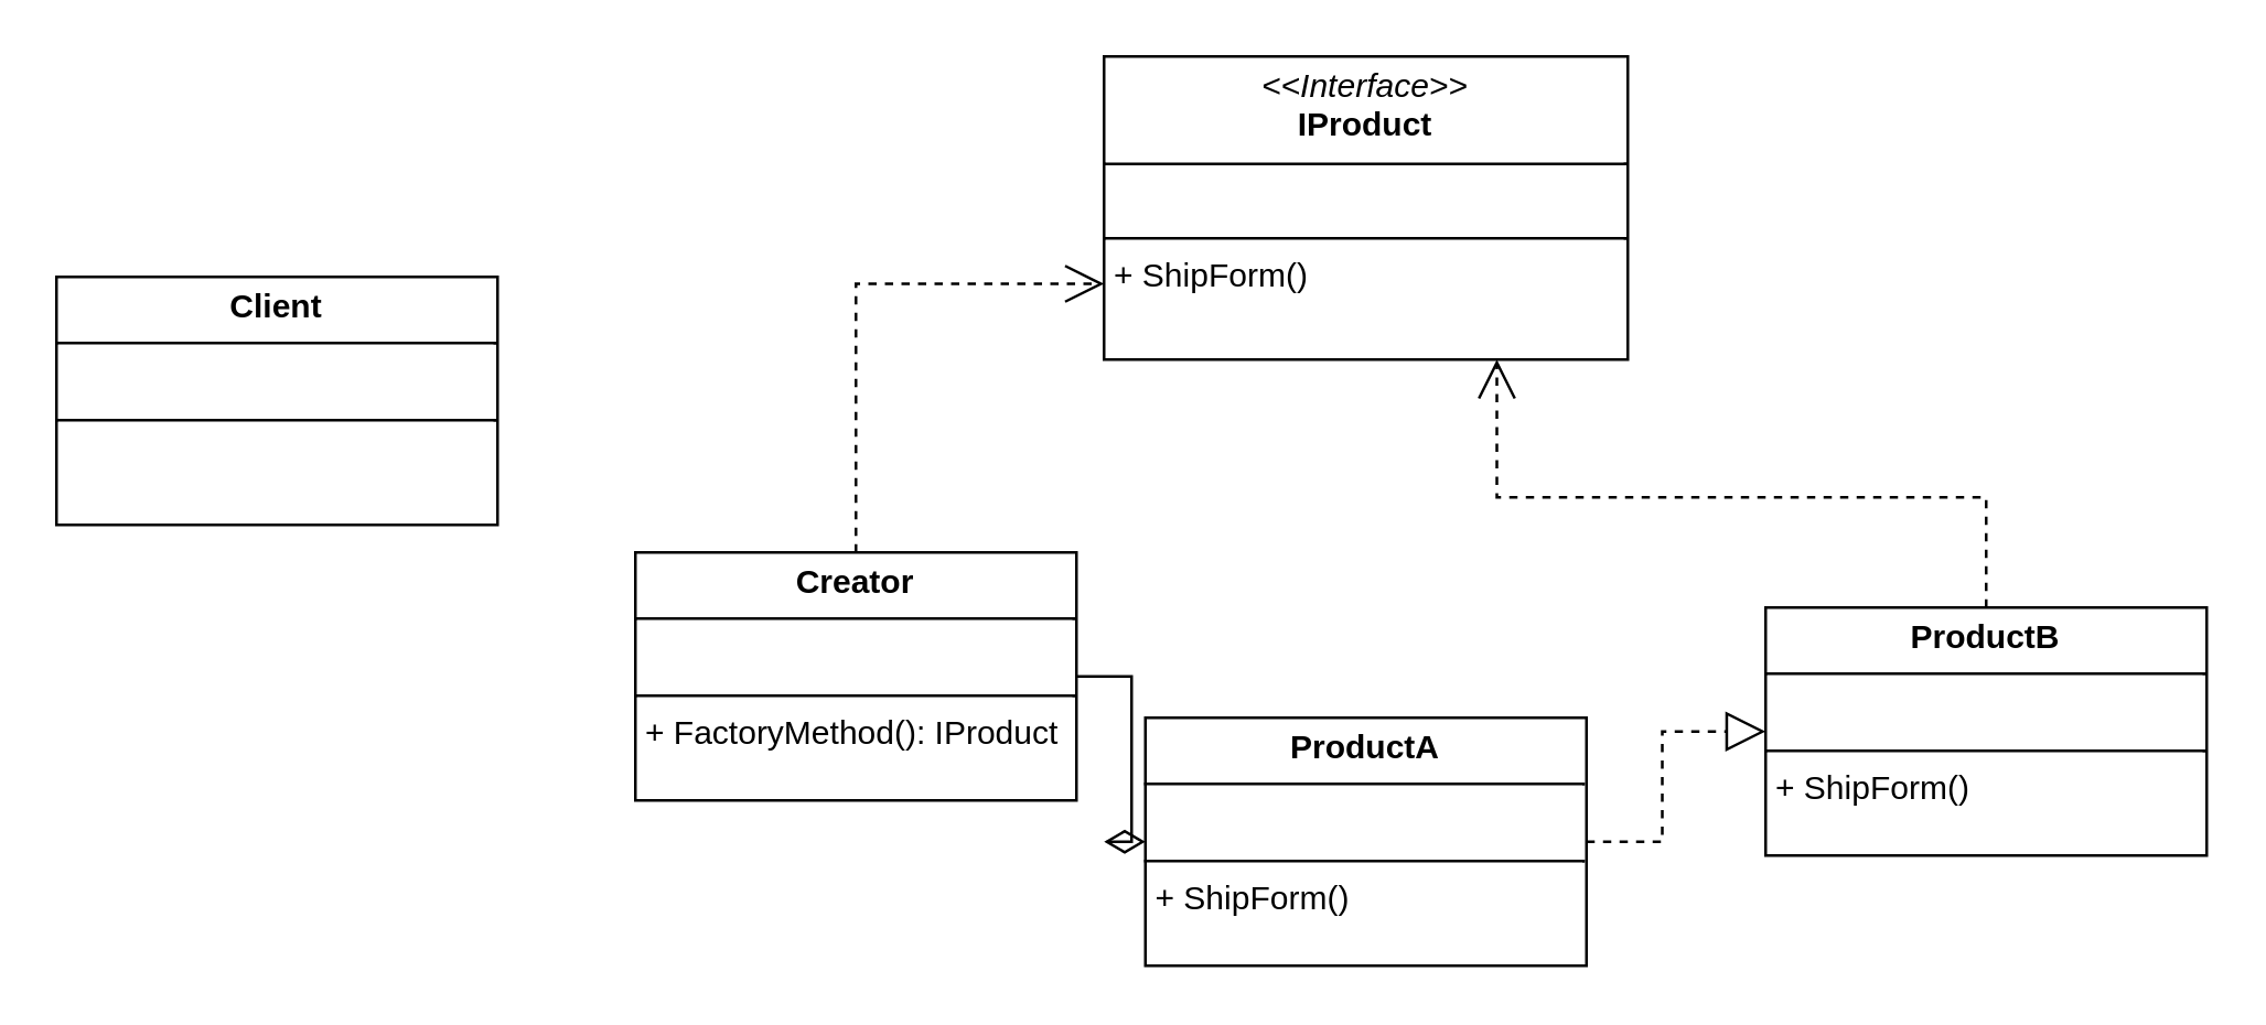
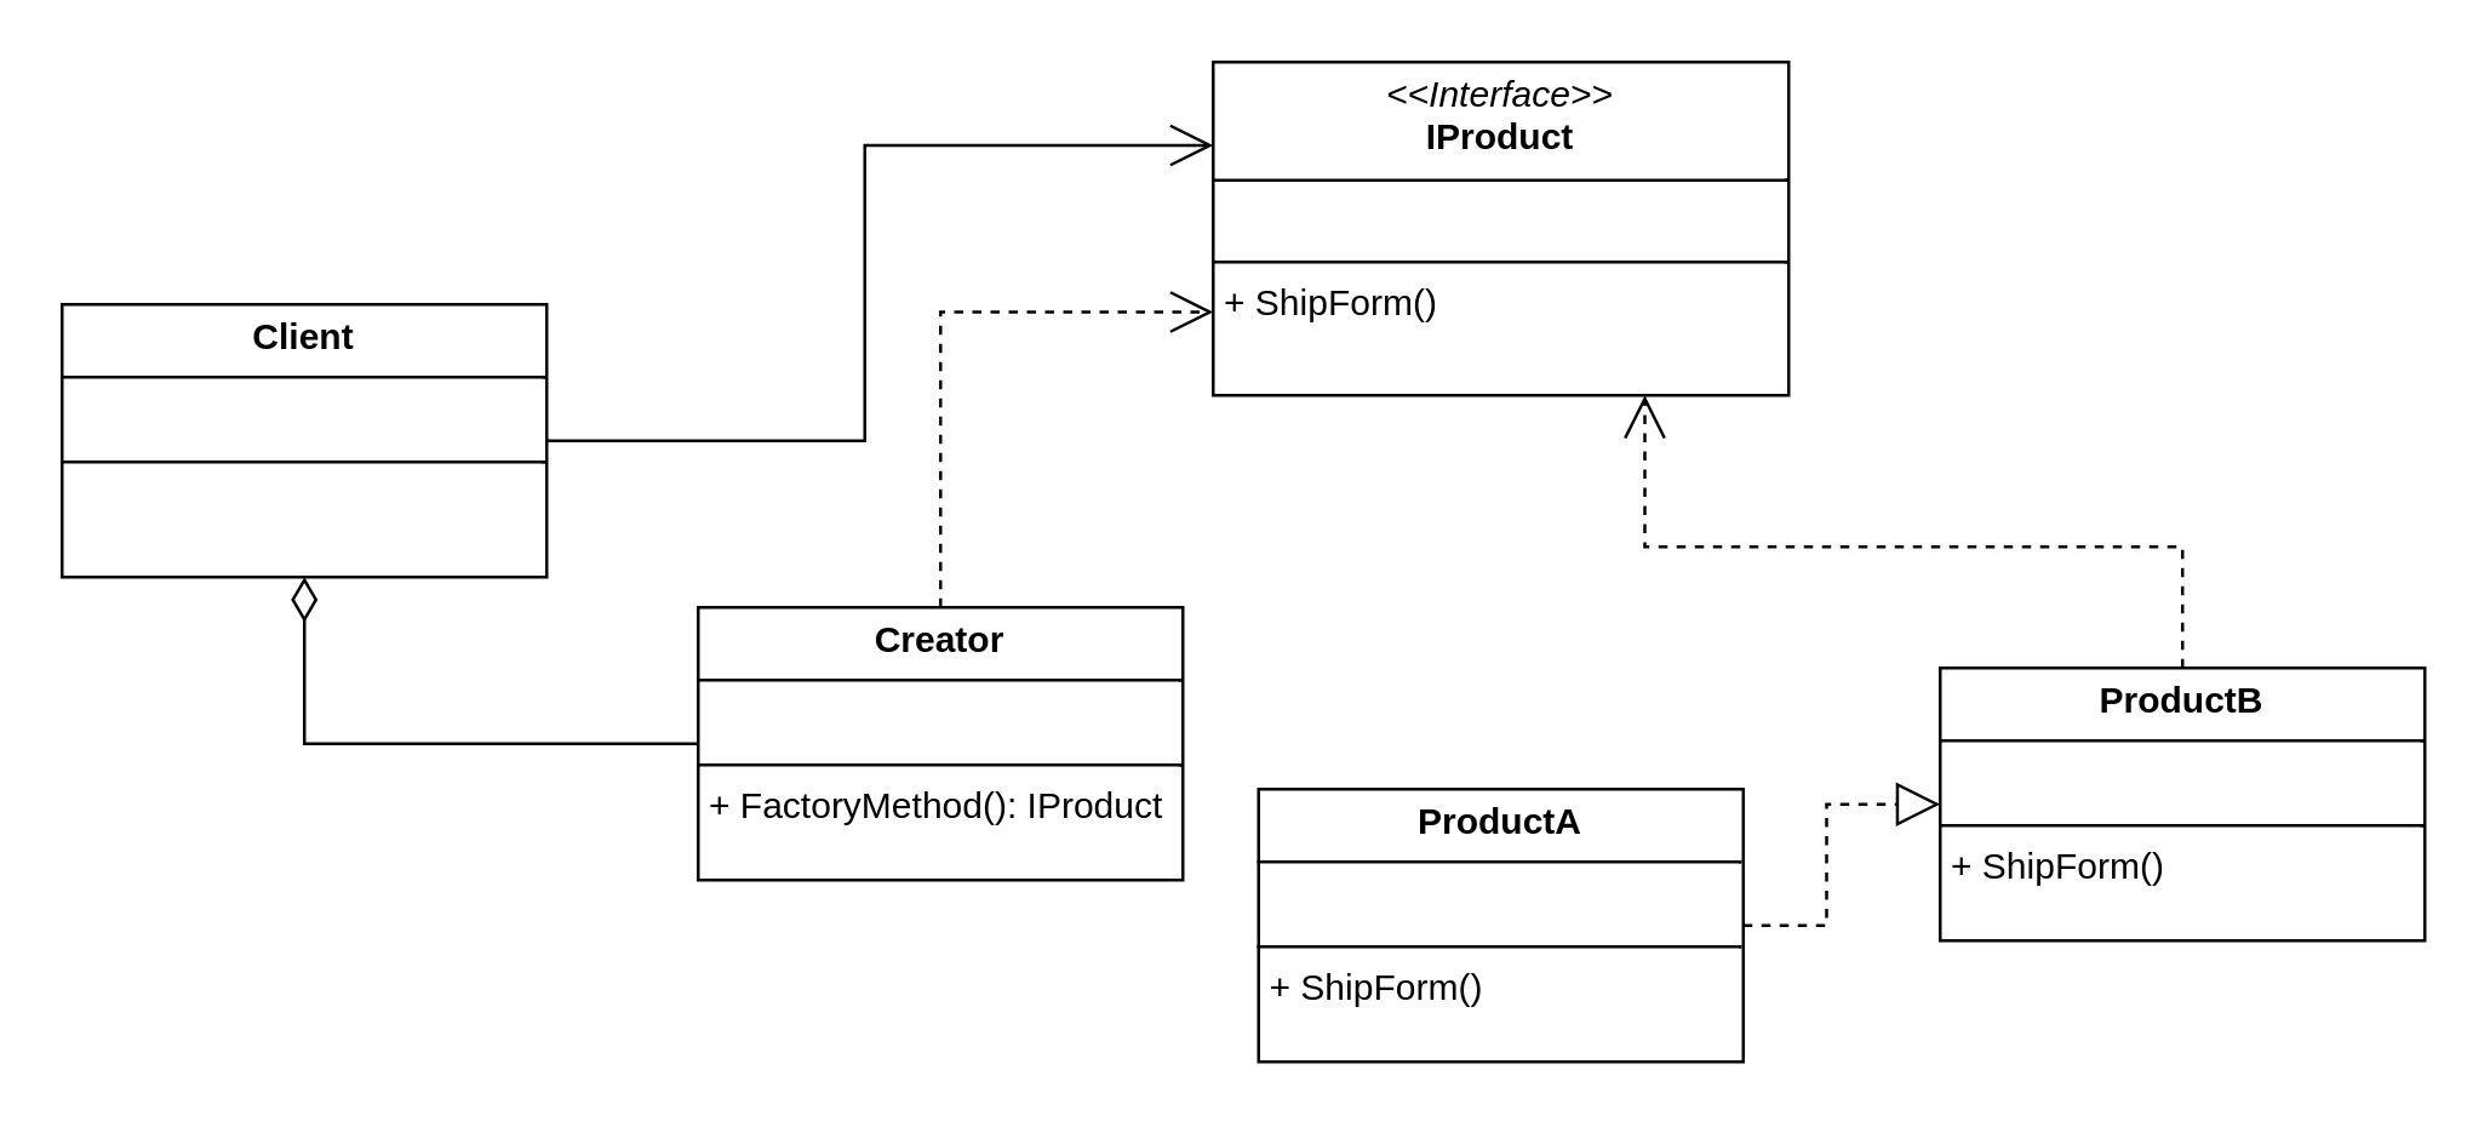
  <mxCell id="0" />
  <mxCell id="1" parent="0" />
+ <mxCell id="2" style="edgeStyle=orthogonalEdgeStyle;rounded=0;orthogonalLoop=1;jettySize=auto;html=1;entryX=0;entryY=0.25;entryDx=0;entryDy=0;endArrow=open;endFill=0;endSize=12;" parent="1" source="3" target="4" edge="1"><mxGeometry relative="1" as="geometry" /></mxCell>
  <mxCell id="3" value="&lt;p style=&quot;margin:0px;margin-top:4px;text-align:center;&quot;&gt;&lt;b&gt;Client&lt;/b&gt;&lt;/p&gt;&lt;hr size=&quot;1&quot; style=&quot;border-style:solid;&quot;&gt;&lt;p style=&quot;margin:0px;margin-left:4px;&quot;&gt;&lt;br&gt;&lt;/p&gt;&lt;hr size=&quot;1&quot; style=&quot;border-style:solid;&quot;&gt;&lt;p style=&quot;margin:0px;margin-left:4px;&quot;&gt;&lt;br&gt;&lt;/p&gt;" style="verticalAlign=top;align=left;overflow=fill;html=1;whiteSpace=wrap;" parent="1" vertex="1"><mxGeometry x="20" y="100" width="160" height="90" as="geometry" /></mxCell>
  <mxCell id="4" value="&lt;p style=&quot;margin:0px;margin-top:4px;text-align:center;&quot;&gt;&lt;i&gt;&amp;lt;&amp;lt;Interface&amp;gt;&amp;gt;&lt;/i&gt;&lt;br&gt;&lt;b&gt;IProduct&lt;/b&gt;&lt;/p&gt;&lt;hr size=&quot;1&quot; style=&quot;border-style:solid;&quot;&gt;&lt;p style=&quot;margin:0px;margin-left:4px;&quot;&gt;&lt;br&gt;&lt;/p&gt;&lt;hr size=&quot;1&quot; style=&quot;border-style:solid;&quot;&gt;&lt;p style=&quot;margin:0px;margin-left:4px;&quot;&gt;+ ShipForm()&lt;br&gt;&lt;/p&gt;" style="verticalAlign=top;align=left;overflow=fill;html=1;whiteSpace=wrap;" parent="1" vertex="1"><mxGeometry x="400" y="20" width="190" height="110" as="geometry" /></mxCell>
- <mxCell id="5" style="edgeStyle=orthogonalEdgeStyle;rounded=0;orthogonalLoop=1;jettySize=auto;html=1;endArrow=diamondThin;endFill=0;endSize=12;" parent="1" source="7" target="9" edge="1"><mxGeometry relative="1" as="geometry" /></mxCell>
+ <mxCell id="5" style="edgeStyle=orthogonalEdgeStyle;rounded=0;orthogonalLoop=1;jettySize=auto;html=1;endArrow=diamondThin;endFill=0;endSize=12;" parent="1" source="7" target="3" edge="1"><mxGeometry relative="1" as="geometry" /></mxCell>
  <mxCell id="6" style="edgeStyle=orthogonalEdgeStyle;rounded=0;orthogonalLoop=1;jettySize=auto;html=1;entryX=0;entryY=0.75;entryDx=0;entryDy=0;endArrow=open;endFill=0;dashed=1;endSize=12;" parent="1" source="7" target="4" edge="1"><mxGeometry relative="1" as="geometry"><Array as="points"><mxPoint x="310" y="103" /></Array></mxGeometry></mxCell>
  <mxCell id="7" value="&lt;p style=&quot;margin:0px;margin-top:4px;text-align:center;&quot;&gt;&lt;b&gt;Creator&lt;/b&gt;&lt;/p&gt;&lt;hr size=&quot;1&quot; style=&quot;border-style:solid;&quot;&gt;&lt;p style=&quot;margin:0px;margin-left:4px;&quot;&gt;&lt;br&gt;&lt;/p&gt;&lt;hr size=&quot;1&quot; style=&quot;border-style:solid;&quot;&gt;&lt;p style=&quot;margin:0px;margin-left:4px;&quot;&gt;+ FactoryMethod(): IProduct&lt;/p&gt;" style="verticalAlign=top;align=left;overflow=fill;html=1;whiteSpace=wrap;" parent="1" vertex="1"><mxGeometry x="230" y="200" width="160" height="90" as="geometry" /></mxCell>
  <mxCell id="8" style="edgeStyle=orthogonalEdgeStyle;rounded=0;orthogonalLoop=1;jettySize=auto;html=1;endArrow=block;endFill=0;dashed=1;endSize=12;" parent="1" source="9" target="11" edge="1"><mxGeometry relative="1" as="geometry" /></mxCell>
  <mxCell id="9" value="&lt;p style=&quot;margin:0px;margin-top:4px;text-align:center;&quot;&gt;&lt;b&gt;ProductA&lt;/b&gt;&lt;/p&gt;&lt;hr size=&quot;1&quot; style=&quot;border-style:solid;&quot;&gt;&lt;p style=&quot;margin:0px;margin-left:4px;&quot;&gt;&lt;br&gt;&lt;/p&gt;&lt;hr size=&quot;1&quot; style=&quot;border-style:solid;&quot;&gt;&lt;p style=&quot;margin:0px;margin-left:4px;&quot;&gt;+ ShipForm()&lt;/p&gt;" style="verticalAlign=top;align=left;overflow=fill;html=1;whiteSpace=wrap;" parent="1" vertex="1"><mxGeometry x="415" y="260" width="160" height="90" as="geometry" /></mxCell>
  <mxCell id="10" style="edgeStyle=orthogonalEdgeStyle;rounded=0;orthogonalLoop=1;jettySize=auto;html=1;entryX=0.75;entryY=1;entryDx=0;entryDy=0;endArrow=open;endFill=0;dashed=1;endSize=12;" parent="1" source="11" target="4" edge="1"><mxGeometry relative="1" as="geometry"><Array as="points"><mxPoint x="720" y="180" /><mxPoint x="543" y="180" /></Array></mxGeometry></mxCell>
  <mxCell id="11" value="&lt;p style=&quot;margin:0px;margin-top:4px;text-align:center;&quot;&gt;&lt;b&gt;ProductB&lt;/b&gt;&lt;/p&gt;&lt;hr size=&quot;1&quot; style=&quot;border-style:solid;&quot;&gt;&lt;p style=&quot;margin:0px;margin-left:4px;&quot;&gt;&lt;br&gt;&lt;/p&gt;&lt;hr size=&quot;1&quot; style=&quot;border-style:solid;&quot;&gt;&lt;p style=&quot;margin:0px;margin-left:4px;&quot;&gt;+ ShipForm()&lt;/p&gt;" style="verticalAlign=top;align=left;overflow=fill;html=1;whiteSpace=wrap;" parent="1" vertex="1"><mxGeometry x="640" y="220" width="160" height="90" as="geometry" /></mxCell>
